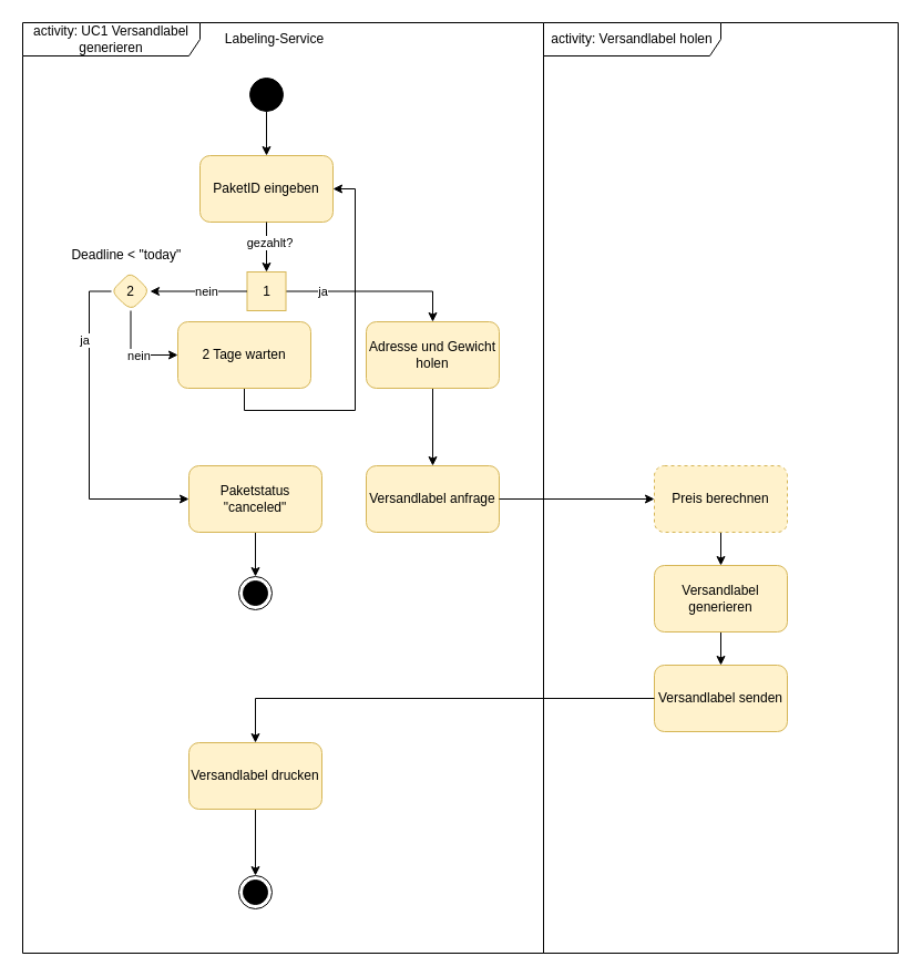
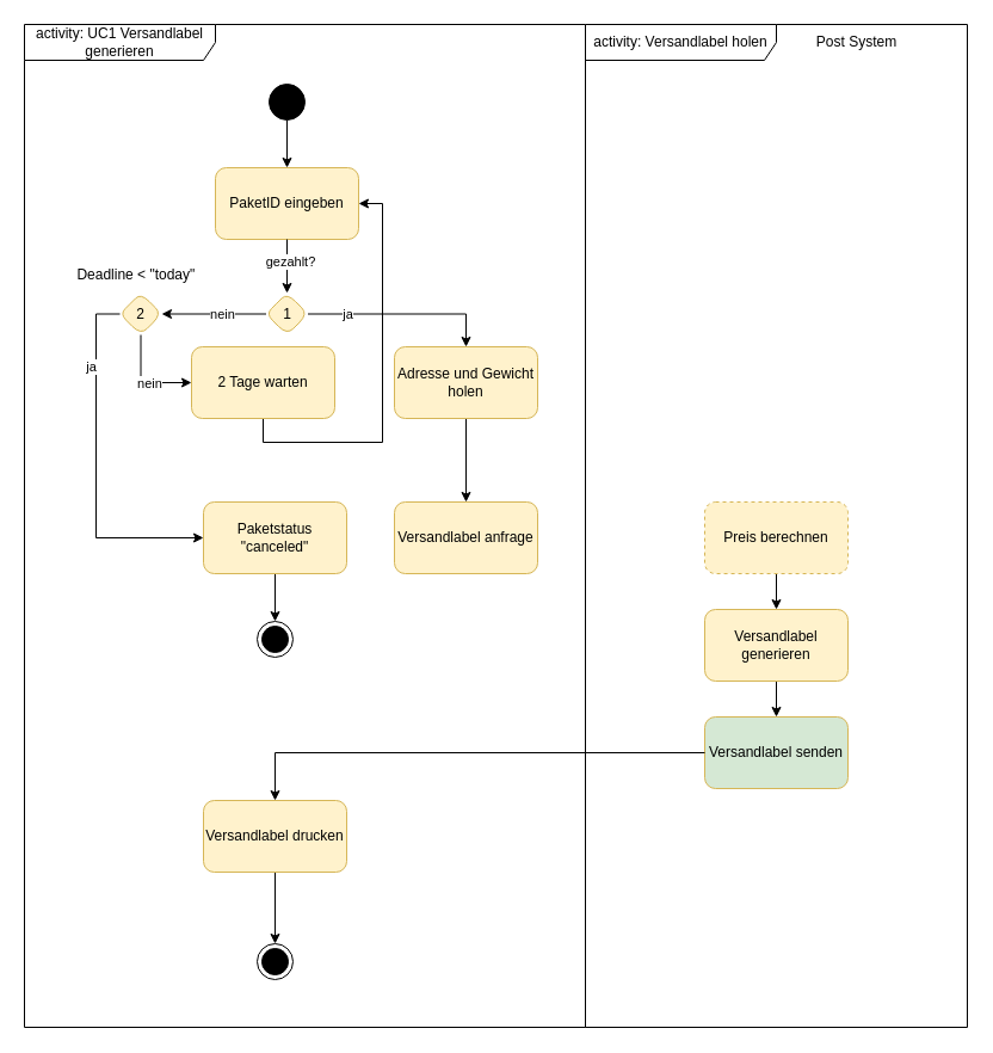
  <mxCell id="0" />
  <mxCell id="1" parent="0" />
  <mxCell id="2" value="activity: UC1 Versandlabel generieren" style="shape=umlFrame;whiteSpace=wrap;html=1;pointerEvents=0;recursiveResize=0;container=1;collapsible=0;width=160;" parent="1" vertex="1"><mxGeometry x="20" y="20" width="470" height="840" as="geometry" /></mxCell>
  <mxCell id="3" value="" style="edgeStyle=orthogonalEdgeStyle;rounded=0;orthogonalLoop=1;jettySize=auto;html=1;entryX=0.5;entryY=0;entryDx=0;entryDy=0;" parent="2" source="24" target="21" edge="1"><mxGeometry relative="1" as="geometry"><mxPoint x="300" y="315" as="targetPoint" /></mxGeometry></mxCell>
  <mxCell id="4" value="ja" style="edgeLabel;html=1;align=center;verticalAlign=middle;resizable=0;points=[];" parent="3" vertex="1" connectable="0"><mxGeometry x="-0.635" relative="1" as="geometry"><mxPoint x="4" as="offset" /></mxGeometry></mxCell>
  <mxCell id="5" value="PaketID eingeben" style="rounded=1;whiteSpace=wrap;html=1;fillColor=#fff2cc;strokeColor=#d6b656;" parent="2" vertex="1"><mxGeometry x="160" y="120" width="120" height="60" as="geometry" /></mxCell>
  <mxCell id="6" value="Deadline &amp;lt; &quot;today&quot;&amp;nbsp;" style="text;html=1;align=center;verticalAlign=middle;resizable=0;points=[];autosize=1;strokeColor=none;fillColor=none;" parent="2" vertex="1"><mxGeometry x="30" y="195" width="130" height="30" as="geometry" /></mxCell>
  <mxCell id="7" value="" style="ellipse;whiteSpace=wrap;html=1;fillColor=strokeColor;" parent="2" vertex="1"><mxGeometry x="205" y="50" width="30" height="30" as="geometry" /></mxCell>
  <mxCell id="8" value="" style="edgeStyle=orthogonalEdgeStyle;rounded=0;orthogonalLoop=1;jettySize=auto;html=1;" parent="2" source="7" target="5" edge="1"><mxGeometry relative="1" as="geometry" /></mxCell>
  <mxCell id="9" value="a" style="ellipse;html=1;shape=endState;fillColor=strokeColor;" parent="2" vertex="1"><mxGeometry x="195" y="770" width="30" height="30" as="geometry" /></mxCell>
  <mxCell id="10" value="" style="edgeStyle=orthogonalEdgeStyle;rounded=0;orthogonalLoop=1;jettySize=auto;html=1;" edge="1" parent="2" source="11" target="31"><mxGeometry relative="1" as="geometry" /></mxCell>
  <mxCell id="11" value="Paketstatus &quot;canceled&quot;" style="whiteSpace=wrap;html=1;fillColor=#fff2cc;strokeColor=#d6b656;rounded=1;" parent="2" vertex="1"><mxGeometry x="150" y="400" width="120" height="60" as="geometry" /></mxCell>
  <mxCell id="12" style="edgeStyle=orthogonalEdgeStyle;rounded=0;orthogonalLoop=1;jettySize=auto;html=1;exitX=0.5;exitY=1;exitDx=0;exitDy=0;entryX=1;entryY=0.5;entryDx=0;entryDy=0;" parent="2" source="13" target="5" edge="1"><mxGeometry relative="1" as="geometry"><mxPoint x="200" y="370" as="targetPoint" /></mxGeometry></mxCell>
  <mxCell id="13" value="2 Tage warten" style="whiteSpace=wrap;html=1;fillColor=#fff2cc;strokeColor=#d6b656;rounded=1;" parent="2" vertex="1"><mxGeometry x="140" y="270" width="120" height="60" as="geometry" /></mxCell>
  <mxCell id="14" value="" style="edgeStyle=orthogonalEdgeStyle;rounded=0;orthogonalLoop=1;jettySize=auto;html=1;exitX=0.5;exitY=1;exitDx=0;exitDy=0;entryX=0;entryY=0.5;entryDx=0;entryDy=0;" parent="2" source="18" target="13" edge="1"><mxGeometry relative="1" as="geometry"><Array as="points"><mxPoint x="98" y="300" /></Array></mxGeometry></mxCell>
  <mxCell id="15" value="nein" style="edgeLabel;html=1;align=center;verticalAlign=middle;resizable=0;points=[];" parent="14" vertex="1" connectable="0"><mxGeometry x="0.15" relative="1" as="geometry"><mxPoint as="offset" /></mxGeometry></mxCell>
  <mxCell id="16" style="edgeStyle=orthogonalEdgeStyle;rounded=0;orthogonalLoop=1;jettySize=auto;html=1;exitX=0;exitY=0.5;exitDx=0;exitDy=0;entryX=0;entryY=0.5;entryDx=0;entryDy=0;" parent="2" source="18" target="11" edge="1"><mxGeometry relative="1" as="geometry" /></mxCell>
  <mxCell id="17" value="ja" style="edgeLabel;html=1;align=center;verticalAlign=middle;resizable=0;points=[];" parent="16" vertex="1" connectable="0"><mxGeometry x="-0.569" y="-5" relative="1" as="geometry"><mxPoint as="offset" /></mxGeometry></mxCell>
  <mxCell id="18" value="2" style="rhombus;whiteSpace=wrap;html=1;fillColor=#fff2cc;strokeColor=#d6b656;rounded=1;" parent="2" vertex="1"><mxGeometry x="80" y="225" width="35" height="35" as="geometry" /></mxCell>
- <mxCell id="19" value="Labeling-Service" style="text;html=1;strokeColor=none;fillColor=none;align=center;verticalAlign=middle;whiteSpace=wrap;rounded=0;" parent="2" vertex="1"><mxGeometry x="165" width="125" height="30" as="geometry" /></mxCell>
  <mxCell id="20" style="edgeStyle=orthogonalEdgeStyle;rounded=0;orthogonalLoop=1;jettySize=auto;html=1;exitX=0.5;exitY=1;exitDx=0;exitDy=0;entryX=0.5;entryY=0;entryDx=0;entryDy=0;" parent="2" source="21" target="28" edge="1"><mxGeometry relative="1" as="geometry" /></mxCell>
  <mxCell id="21" value="Adresse und Gewicht holen" style="whiteSpace=wrap;html=1;fillColor=#fff2cc;strokeColor=#d6b656;rounded=1;" parent="2" vertex="1"><mxGeometry x="310" y="270" width="120" height="60" as="geometry" /></mxCell>
  <mxCell id="22" value="" style="edgeStyle=orthogonalEdgeStyle;rounded=0;orthogonalLoop=1;jettySize=auto;html=1;" parent="2" source="5" target="24" edge="1"><mxGeometry relative="1" as="geometry"><mxPoint x="330" y="230" as="sourcePoint" /><mxPoint x="330" y="348" as="targetPoint" /></mxGeometry></mxCell>
  <mxCell id="23" value="gezahlt?" style="edgeLabel;html=1;align=center;verticalAlign=middle;resizable=0;points=[];" parent="22" vertex="1" connectable="0"><mxGeometry x="-0.191" y="2" relative="1" as="geometry"><mxPoint as="offset" /></mxGeometry></mxCell>
- <mxCell id="24" value="1" style="whiteSpace=wrap;html=1;fillColor=#fff2cc;strokeColor=#d6b656;rounded=0;" parent="2" vertex="1"><mxGeometry x="202.5" y="225" width="35" height="35" as="geometry" /></mxCell>
+ <mxCell id="24" value="1" style="rhombus;whiteSpace=wrap;html=1;fillColor=#fff2cc;strokeColor=#d6b656;rounded=1;" parent="2" vertex="1"><mxGeometry x="202.5" y="225" width="35" height="35" as="geometry" /></mxCell>
  <mxCell id="25" value="" style="edgeStyle=orthogonalEdgeStyle;rounded=0;orthogonalLoop=1;jettySize=auto;html=1;entryX=1;entryY=0.5;entryDx=0;entryDy=0;exitX=0;exitY=0.5;exitDx=0;exitDy=0;" parent="2" source="24" target="18" edge="1"><mxGeometry relative="1" as="geometry"><mxPoint x="350" y="270" as="targetPoint" /><mxPoint x="248" y="253" as="sourcePoint" /></mxGeometry></mxCell>
  <mxCell id="26" value="nein" style="edgeLabel;html=1;align=center;verticalAlign=middle;resizable=0;points=[];" parent="25" vertex="1" connectable="0"><mxGeometry x="-0.614" y="-1" relative="1" as="geometry"><mxPoint x="-20" y="1" as="offset" /></mxGeometry></mxCell>
  <mxCell id="27" style="edgeStyle=orthogonalEdgeStyle;rounded=0;orthogonalLoop=1;jettySize=auto;html=1;exitX=0.5;exitY=1;exitDx=0;exitDy=0;" parent="2" edge="1"><mxGeometry relative="1" as="geometry"><mxPoint x="190" y="210" as="sourcePoint" /><mxPoint x="190" y="210" as="targetPoint" /></mxGeometry></mxCell>
  <mxCell id="28" value="Versandlabel anfrage" style="whiteSpace=wrap;html=1;fillColor=#fff2cc;strokeColor=#d6b656;rounded=1;" parent="2" vertex="1"><mxGeometry x="310" y="400" width="120" height="60" as="geometry" /></mxCell>
  <mxCell id="29" value="" style="edgeStyle=orthogonalEdgeStyle;rounded=0;orthogonalLoop=1;jettySize=auto;html=1;" parent="2" source="30" target="9" edge="1"><mxGeometry relative="1" as="geometry" /></mxCell>
  <mxCell id="30" value="Versandlabel drucken" style="whiteSpace=wrap;html=1;fillColor=#fff2cc;strokeColor=#d6b656;rounded=1;" parent="2" vertex="1"><mxGeometry x="150" y="650" width="120" height="60" as="geometry" /></mxCell>
  <mxCell id="31" value="a" style="ellipse;html=1;shape=endState;fillColor=strokeColor;" vertex="1" parent="2"><mxGeometry x="195" y="500" width="30" height="30" as="geometry" /></mxCell>
  <mxCell id="32" value="activity: Versandlabel holen" style="shape=umlFrame;whiteSpace=wrap;html=1;pointerEvents=0;recursiveResize=0;container=1;collapsible=0;width=160;" parent="1" vertex="1"><mxGeometry x="490" y="20" width="320" height="840" as="geometry" /></mxCell>
+ <mxCell id="33" value="Post System" style="text;html=1;strokeColor=none;fillColor=none;align=center;verticalAlign=middle;whiteSpace=wrap;rounded=0;" parent="32" vertex="1"><mxGeometry x="165" width="125" height="30" as="geometry" /></mxCell>
  <mxCell id="34" value="" style="edgeStyle=orthogonalEdgeStyle;rounded=0;orthogonalLoop=1;jettySize=auto;html=1;" parent="32" source="35" target="37" edge="1"><mxGeometry relative="1" as="geometry" /></mxCell>
  <mxCell id="35" value="Preis berechnen" style="whiteSpace=wrap;html=1;fillColor=#fff2cc;strokeColor=#d6b656;rounded=1;dashed=1;" parent="32" vertex="1"><mxGeometry x="100" y="400" width="120" height="60" as="geometry" /></mxCell>
  <mxCell id="36" value="" style="edgeStyle=orthogonalEdgeStyle;rounded=0;orthogonalLoop=1;jettySize=auto;html=1;" parent="32" source="37" target="38" edge="1"><mxGeometry relative="1" as="geometry" /></mxCell>
  <mxCell id="37" value="Versandlabel generieren" style="whiteSpace=wrap;html=1;fillColor=#fff2cc;strokeColor=#d6b656;rounded=1;" parent="32" vertex="1"><mxGeometry x="100" y="490" width="120" height="60" as="geometry" /></mxCell>
- <mxCell id="38" value="Versandlabel senden" style="whiteSpace=wrap;html=1;fillColor=#fff2cc;strokeColor=#d6b656;rounded=1;" parent="32" vertex="1"><mxGeometry x="100" y="580" width="120" height="60" as="geometry" /></mxCell>
- <mxCell id="39" style="edgeStyle=orthogonalEdgeStyle;rounded=0;orthogonalLoop=1;jettySize=auto;html=1;exitX=1;exitY=0.5;exitDx=0;exitDy=0;entryX=0;entryY=0.5;entryDx=0;entryDy=0;" parent="1" source="28" target="35" edge="1"><mxGeometry relative="1" as="geometry" /></mxCell>
+ <mxCell id="38" value="Versandlabel senden" style="whiteSpace=wrap;html=1;fillColor=#d5e8d4;strokeColor=#d6b656;rounded=1;" parent="32" vertex="1"><mxGeometry x="100" y="580" width="120" height="60" as="geometry" /></mxCell>
  <mxCell id="40" value="" style="edgeStyle=orthogonalEdgeStyle;rounded=0;orthogonalLoop=1;jettySize=auto;html=1;" parent="1" source="38" target="30" edge="1"><mxGeometry relative="1" as="geometry" /></mxCell>
